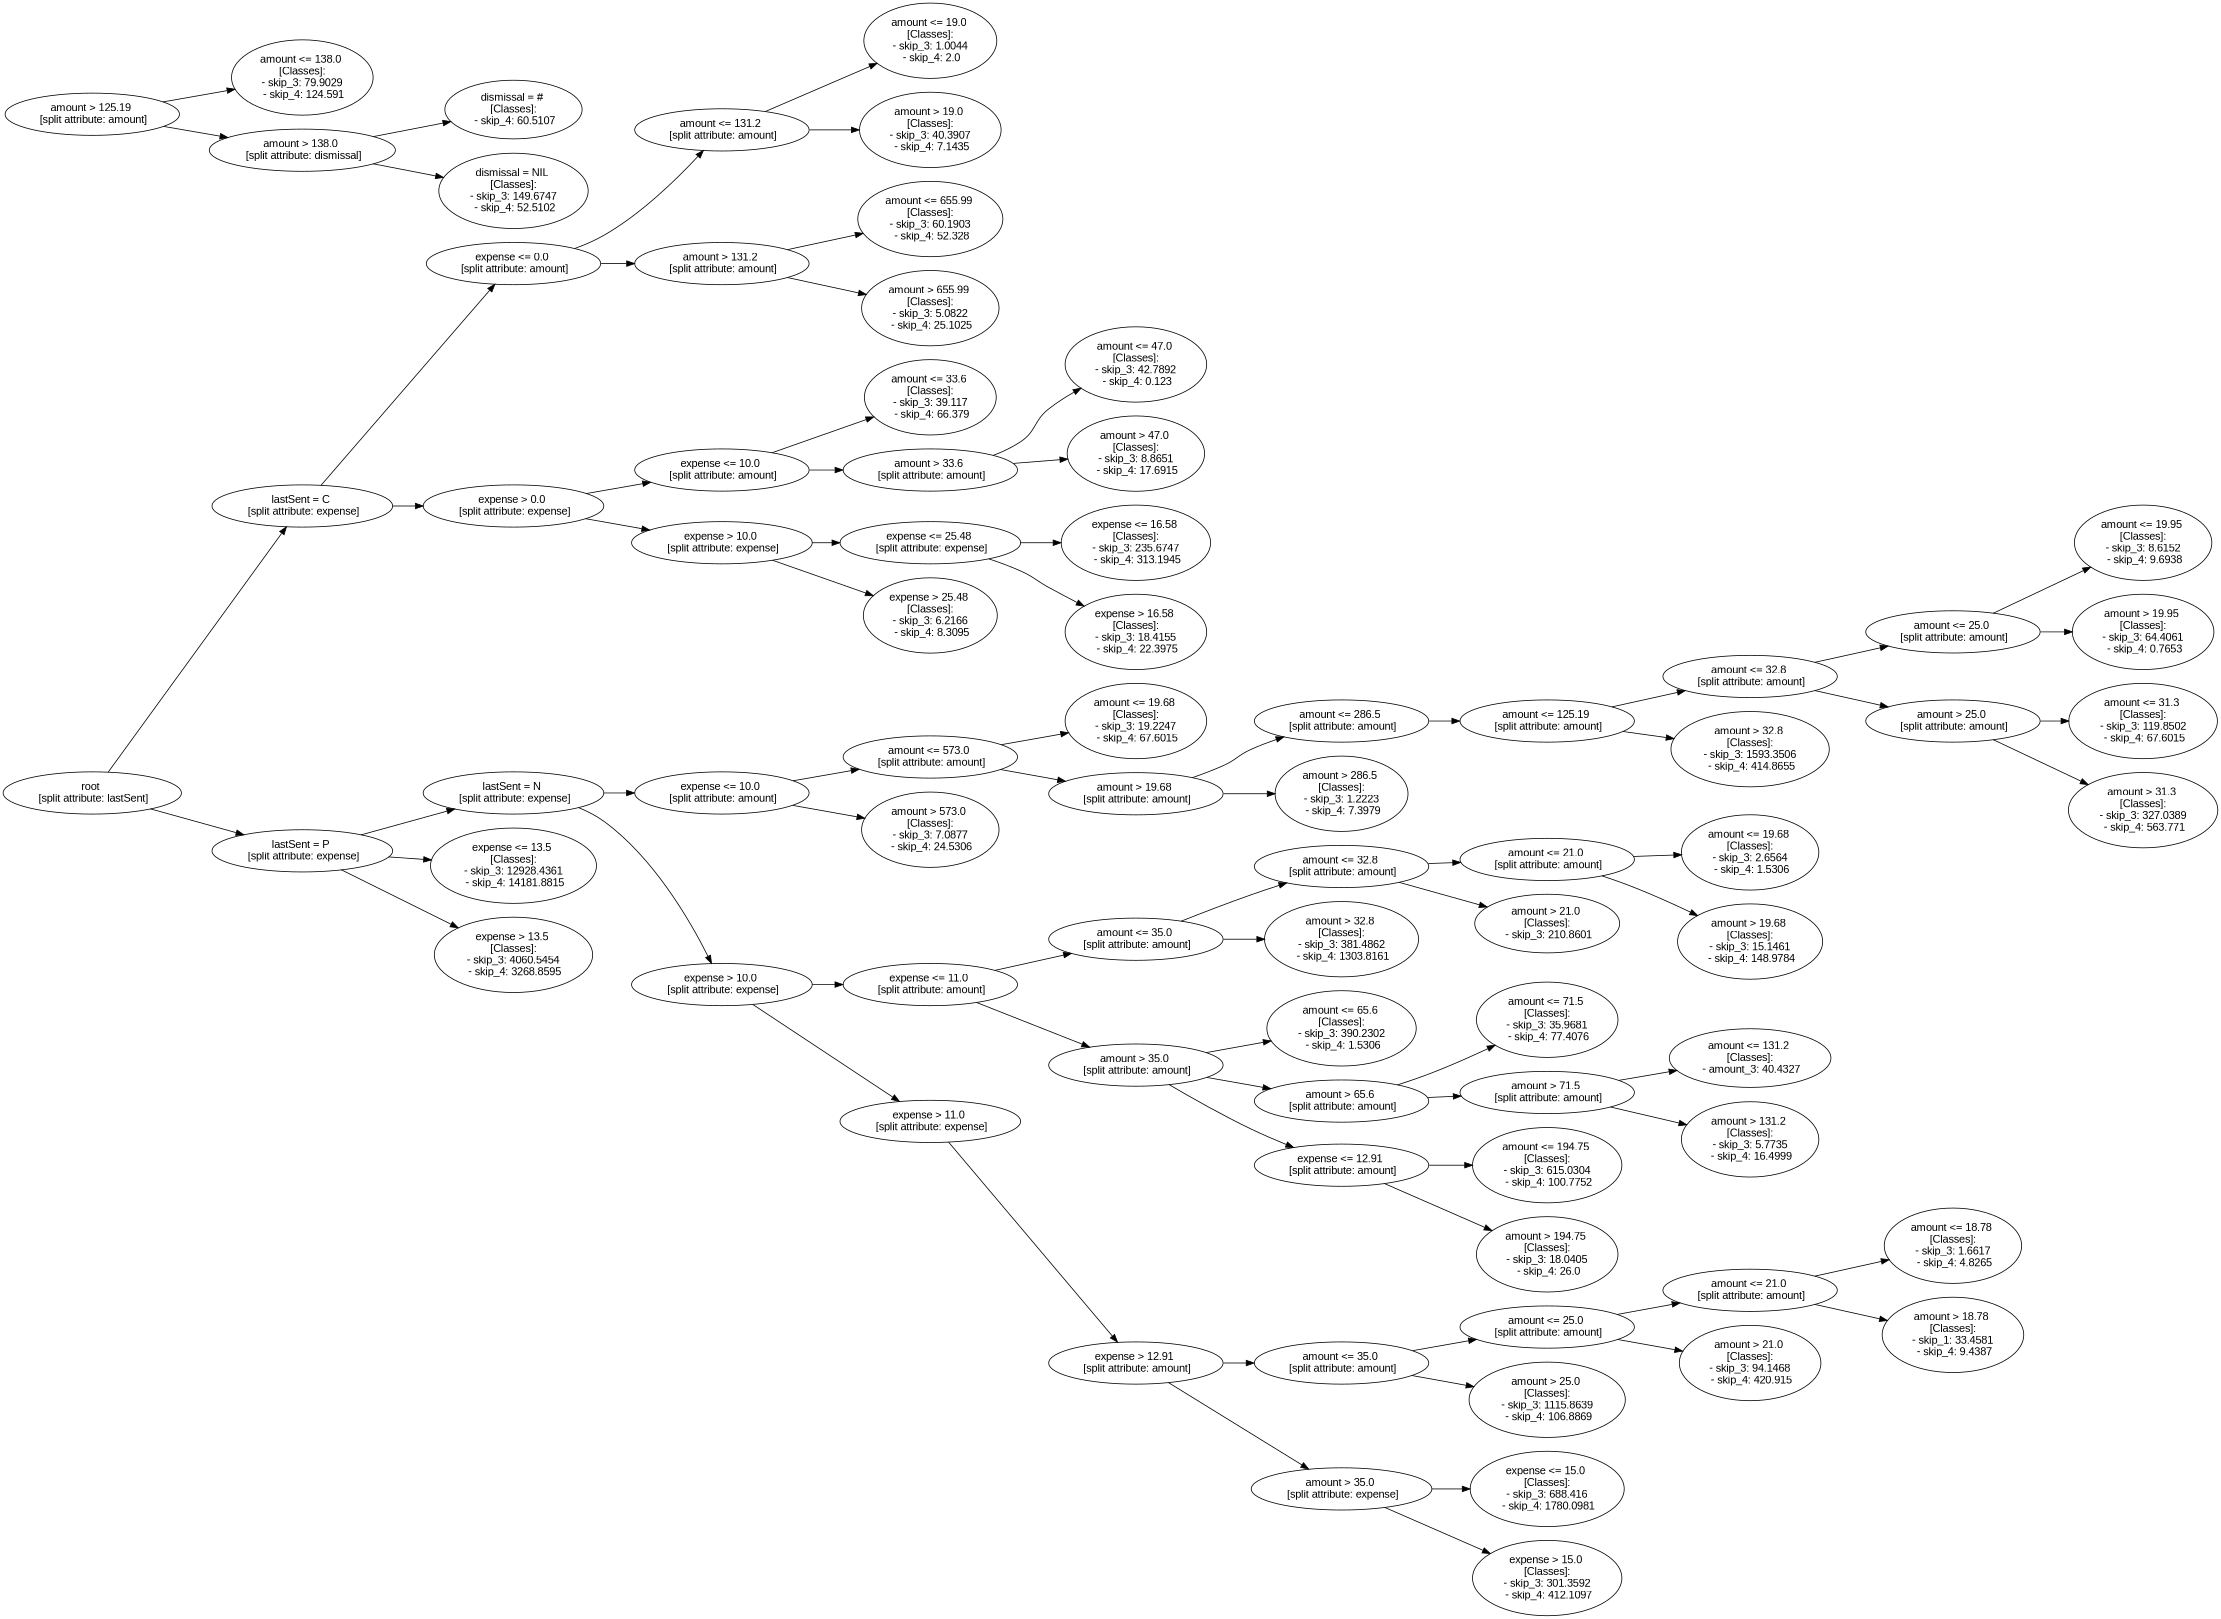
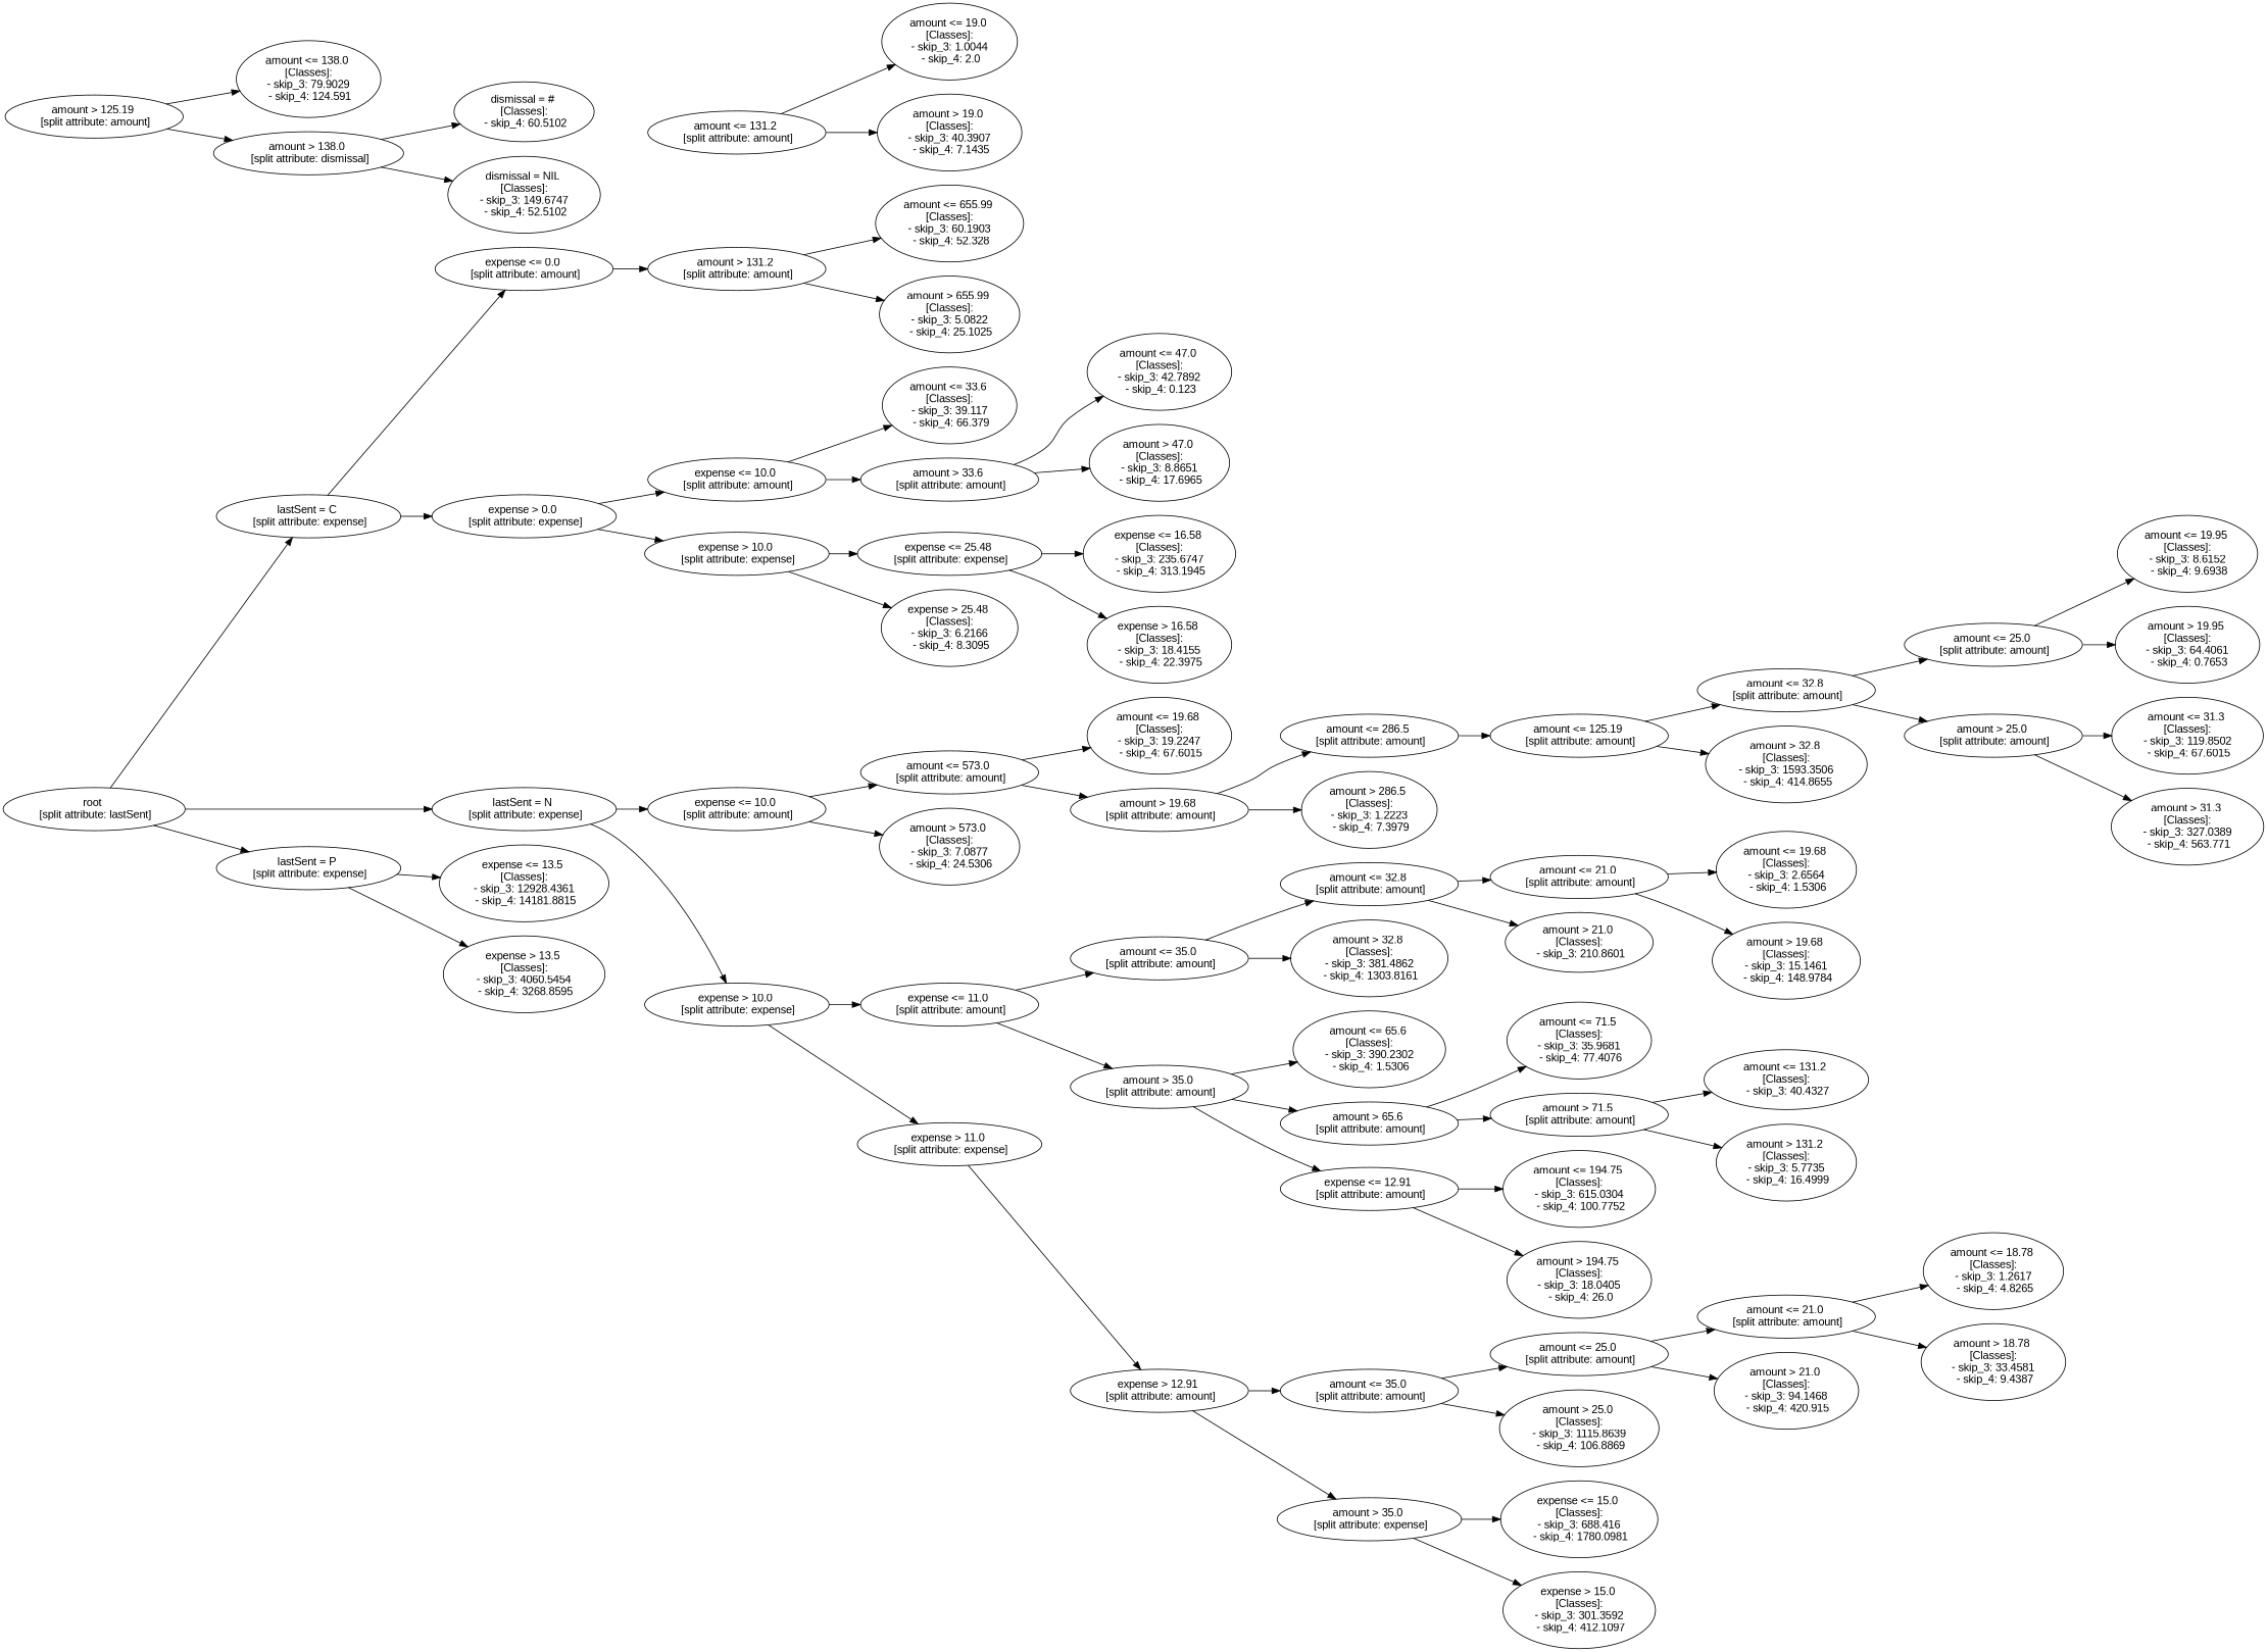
  digraph {
    fontname="Liberation Sans"
    rankdir=LR
    node [fontname="Liberation Sans"]
    edge [fontname="Liberation Sans"]
    n1 [label="root \n [split attribute: lastSent]"]
    n2 [label="lastSent = C \n [split attribute: expense]"]
    n3 [label="lastSent = N \n [split attribute: expense]"]
    n4 [label="lastSent = P \n [split attribute: expense]"]
    n5 [label="expense <= 0.0 \n [split attribute: amount]"]
    n6 [label="expense > 0.0 \n [split attribute: expense]"]
    n7 [label="expense <= 10.0 \n [split attribute: amount]"]
    n8 [label="expense > 10.0 \n [split attribute: expense]"]
    n9 [label="expense <= 13.5 \n [Classes]: \n - skip_3: 12928.4361 \n - skip_4: 14181.8815"]
    n10 [label="expense > 13.5 \n [Classes]: \n - skip_3: 4060.5454 \n - skip_4: 3268.8595"]
    n11 [label="amount <= 131.2 \n [split attribute: amount]"]
    n12 [label="amount > 131.2 \n [split attribute: amount]"]
    n13 [label="expense <= 10.0 \n [split attribute: amount]"]
    n14 [label="expense > 10.0 \n [split attribute: expense]"]
    n15 [label="amount <= 19.0 \n [Classes]: \n - skip_3: 1.0044 \n - skip_4: 2.0"]
    n16 [label="amount > 19.0 \n [Classes]: \n - skip_3: 40.3907 \n - skip_4: 7.1435"]
    n17 [label="amount <= 655.99 \n [Classes]: \n - skip_3: 60.1903 \n - skip_4: 52.328"]
    n18 [label="amount > 655.99 \n [Classes]: \n - skip_3: 5.0822 \n - skip_4: 25.1025"]
    n19 [label="amount <= 33.6 \n [Classes]: \n - skip_3: 39.117 \n - skip_4: 66.379"]
    n20 [label="amount > 33.6 \n [split attribute: amount]"]
    n21 [label="expense <= 25.48 \n [split attribute: expense]"]
    n22 [label="expense > 25.48 \n [Classes]: \n - skip_3: 6.2166 \n - skip_4: 8.3095"]
    n23 [label="amount <= 47.0 \n [Classes]: \n - skip_3: 42.7892 \n - skip_4: 0.123"]
-   n24 [label="amount > 47.0 \n [Classes]: \n - skip_3: 8.8651 \n - skip_4: 17.6915"]
+   n24 [label="amount > 47.0 \n [Classes]: \n - skip_3: 8.8651 \n - skip_4: 17.6965"]
    n25 [label="expense <= 16.58 \n [Classes]: \n - skip_3: 235.6747 \n - skip_4: 313.1945"]
    n26 [label="expense > 16.58 \n [Classes]: \n - skip_3: 18.4155 \n - skip_4: 22.3975"]
    n27 [label="amount <= 573.0 \n [split attribute: amount]"]
    n28 [label="amount > 573.0 \n [Classes]: \n - skip_3: 7.0877 \n - skip_4: 24.5306"]
    n29 [label="expense <= 11.0 \n [split attribute: amount]"]
    n30 [label="expense > 11.0 \n [split attribute: expense]"]
    n31 [label="amount <= 19.68 \n [Classes]: \n - skip_3: 19.2247 \n - skip_4: 67.6015"]
    n32 [label="amount > 19.68 \n [split attribute: amount]"]
    n33 [label="amount <= 286.5 \n [split attribute: amount]"]
    n34 [label="amount > 286.5 \n [Classes]: \n - skip_3: 1.2223 \n - skip_4: 7.3979"]
    n35 [label="amount <= 125.19 \n [split attribute: amount]"]
    n36 [label="amount <= 32.8 \n [split attribute: amount]"]
    n37 [label="amount > 32.8 \n [Classes]: \n - skip_3: 1593.3506 \n - skip_4: 414.8655"]
    n38 [label="amount > 125.19 \n [split attribute: amount]"]
    n39 [label="amount <= 138.0 \n [Classes]: \n - skip_3: 79.9029 \n - skip_4: 124.591"]
    n40 [label="amount > 138.0 \n [split attribute: dismissal]"]
    n41 [label="amount <= 25.0 \n [split attribute: amount]"]
    n42 [label="amount > 25.0 \n [split attribute: amount]"]
    n43 [label="amount <= 19.95 \n [Classes]: \n - skip_3: 8.6152 \n - skip_4: 9.6938"]
    n44 [label="amount > 19.95 \n [Classes]: \n - skip_3: 64.4061 \n - skip_4: 0.7653"]
    n45 [label="amount <= 31.3 \n [Classes]: \n - skip_3: 119.8502 \n - skip_4: 67.6015"]
    n46 [label="amount > 31.3 \n [Classes]: \n - skip_3: 327.0389 \n - skip_4: 563.771"]
-   n47 [label="dismissal = # \n [Classes]: \n - skip_4: 60.5107"]
+   n47 [label="dismissal = # \n [Classes]: \n - skip_4: 60.5102"]
    n48 [label="dismissal = NIL \n [Classes]: \n - skip_3: 149.6747 \n - skip_4: 52.5102"]
    n49 [label="amount <= 35.0 \n [split attribute: amount]"]
    n50 [label="amount > 35.0 \n [split attribute: amount]"]
    n51 [label="expense > 12.91 \n [split attribute: amount]"]
    n52 [label="amount <= 32.8 \n [split attribute: amount]"]
    n53 [label="amount > 32.8 \n [Classes]: \n - skip_3: 381.4862 \n - skip_4: 1303.8161"]
    n54 [label="amount <= 65.6 \n [Classes]: \n - skip_3: 390.2302 \n - skip_4: 1.5306"]
    n55 [label="amount > 65.6 \n [split attribute: amount]"]
    n56 [label="expense <= 12.91 \n [split attribute: amount]"]
    n57 [label="amount <= 21.0 \n [split attribute: amount]"]
    n58 [label="amount > 21.0 \n [Classes]: \n - skip_3: 210.8601"]
    n59 [label="amount <= 19.68 \n [Classes]: \n - skip_3: 2.6564 \n - skip_4: 1.5306"]
    n60 [label="amount > 19.68 \n [Classes]: \n - skip_3: 15.1461 \n - skip_4: 148.9784"]
    n61 [label="amount <= 71.5 \n [Classes]: \n - skip_3: 35.9681 \n - skip_4: 77.4076"]
    n62 [label="amount > 71.5 \n [split attribute: amount]"]
-   n63 [label="amount <= 131.2 \n [Classes]: \n - amount_3: 40.4327"]
+   n63 [label="amount <= 131.2 \n [Classes]: \n - skip_3: 40.4327"]
    n64 [label="amount > 131.2 \n [Classes]: \n - skip_3: 5.7735 \n - skip_4: 16.4999"]
    n65 [label="amount <= 194.75 \n [Classes]: \n - skip_3: 615.0304 \n - skip_4: 100.7752"]
    n66 [label="amount > 194.75 \n [Classes]: \n - skip_3: 18.0405 \n - skip_4: 26.0"]
    n67 [label="amount <= 35.0 \n [split attribute: amount]"]
    n68 [label="amount > 35.0 \n [split attribute: expense]"]
    n69 [label="amount <= 25.0 \n [split attribute: amount]"]
    n70 [label="amount > 25.0 \n [Classes]: \n - skip_3: 1115.8639 \n - skip_4: 106.8869"]
    n71 [label="expense <= 15.0 \n [Classes]: \n - skip_3: 688.416 \n - skip_4: 1780.0981"]
    n72 [label="expense > 15.0 \n [Classes]: \n - skip_3: 301.3592 \n - skip_4: 412.1097"]
    n73 [label="amount <= 21.0 \n [split attribute: amount]"]
    n74 [label="amount > 21.0 \n [Classes]: \n - skip_3: 94.1468 \n - skip_4: 420.915"]
-   n75 [label="amount <= 18.78 \n [Classes]: \n - skip_3: 1.6617 \n - skip_4: 4.8265"]
-   n76 [label="amount > 18.78 \n [Classes]: \n - skip_1: 33.4581 \n - skip_4: 9.4387"]
+   n75 [label="amount <= 18.78 \n [Classes]: \n - skip_3: 1.2617 \n - skip_4: 4.8265"]
+   n76 [label="amount > 18.78 \n [Classes]: \n - skip_3: 33.4581 \n - skip_4: 9.4387"]
    n1 -> n2
-   n4 -> n3
+   n1 -> n3
    n1 -> n4
    n2 -> n5
    n2 -> n6
    n3 -> n7
    n3 -> n8
    n4 -> n9
    n4 -> n10
-   n5 -> n11
    n5 -> n12
    n6 -> n13
    n6 -> n14
    n7 -> n27
    n7 -> n28
    n8 -> n29
    n8 -> n30
    n11 -> n15
    n11 -> n16
    n12 -> n17
    n12 -> n18
    n13 -> n19
    n13 -> n20
    n14 -> n21
    n14 -> n22
    n20 -> n23
    n20 -> n24
    n21 -> n25
    n21 -> n26
    n27 -> n31
    n27 -> n32
    n29 -> n49
    n29 -> n50
    n30 -> n51
    n32 -> n33
    n32 -> n34
    n33 -> n35
    n35 -> n36
    n35 -> n37
    n36 -> n41
    n36 -> n42
    n38 -> n39
    n38 -> n40
    n40 -> n47
    n40 -> n48
    n41 -> n43
    n41 -> n44
    n42 -> n45
    n42 -> n46
    n49 -> n52
    n49 -> n53
    n50 -> n54
    n50 -> n55
    n50 -> n56
    n51 -> n67
    n51 -> n68
    n52 -> n57
    n52 -> n58
    n55 -> n61
    n55 -> n62
    n56 -> n65
    n56 -> n66
    n57 -> n59
    n57 -> n60
    n62 -> n63
    n62 -> n64
    n67 -> n69
    n67 -> n70
    n68 -> n71
    n68 -> n72
    n69 -> n73
    n69 -> n74
    n73 -> n75
    n73 -> n76
  }
